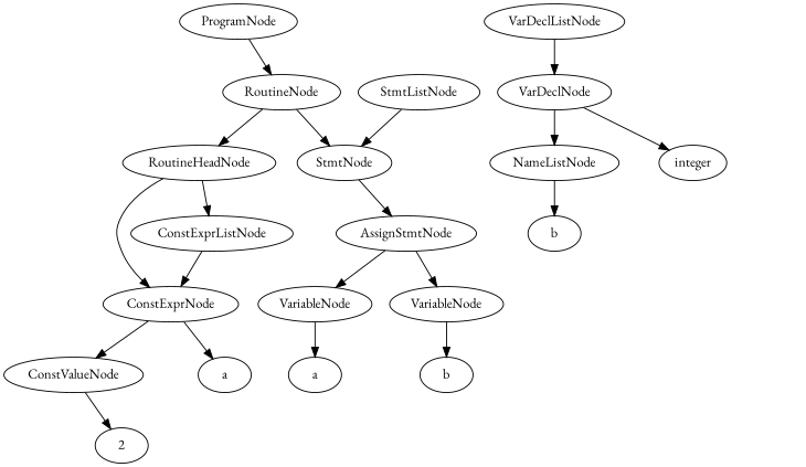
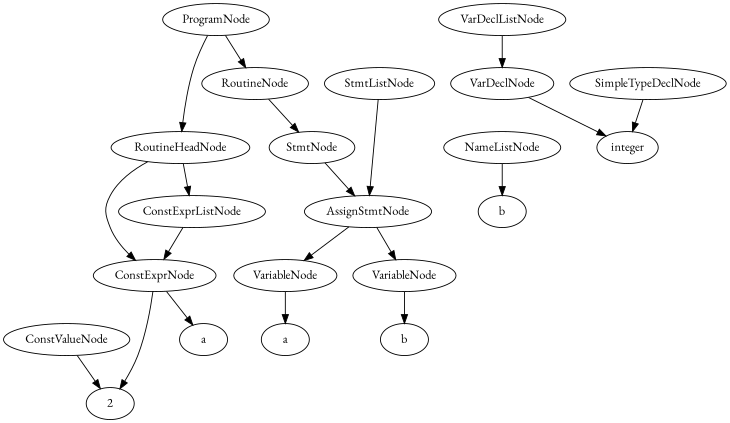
  digraph {
    fontname="EB Garamond"
    node [fontname="EB Garamond" shape=oval]
    edge [fontname="EB Garamond"]
    n1 [label=ProgramNode]
    n2 [label=RoutineNode]
    n3 [label=StmtNode]
    n4 [label=RoutineHeadNode]
    n5 [label=VariableNode]
    n6 [label=b]
    n7 [label=AssignStmtNode]
    n8 [label=VariableNode]
    n9 [label=a]
    n10 [label=StmtListNode]
    n11 [label=ConstExprNode]
    n12 [label=ConstExprListNode]
    n13 [label=ConstValueNode]
    n14 [label=2]
    n15 [label=a]
    n16 [label=VarDeclListNode]
    n17 [label=VarDeclNode]
    n18 [label=NameListNode]
    n19 [label=b]
    n20 [label=integer]
+   n21 [label=SimpleTypeDeclNode]
    n1 -> n2
    n2 -> n3
-   n2 -> n4
+   n1 -> n4
    n3 -> n7
    n4 -> n11
    n4 -> n12
    n5 -> n6
    n7 -> n5
    n7 -> n8
    n8 -> n9
-   n10 -> n3
-   n11 -> n13
+   n10 -> n7
+   n11 -> n14
    n11 -> n15
    n12 -> n11
    n13 -> n14
    n16 -> n17
-   n17 -> n18
    n17 -> n20
    n18 -> n19
+   n21 -> n20
  }
